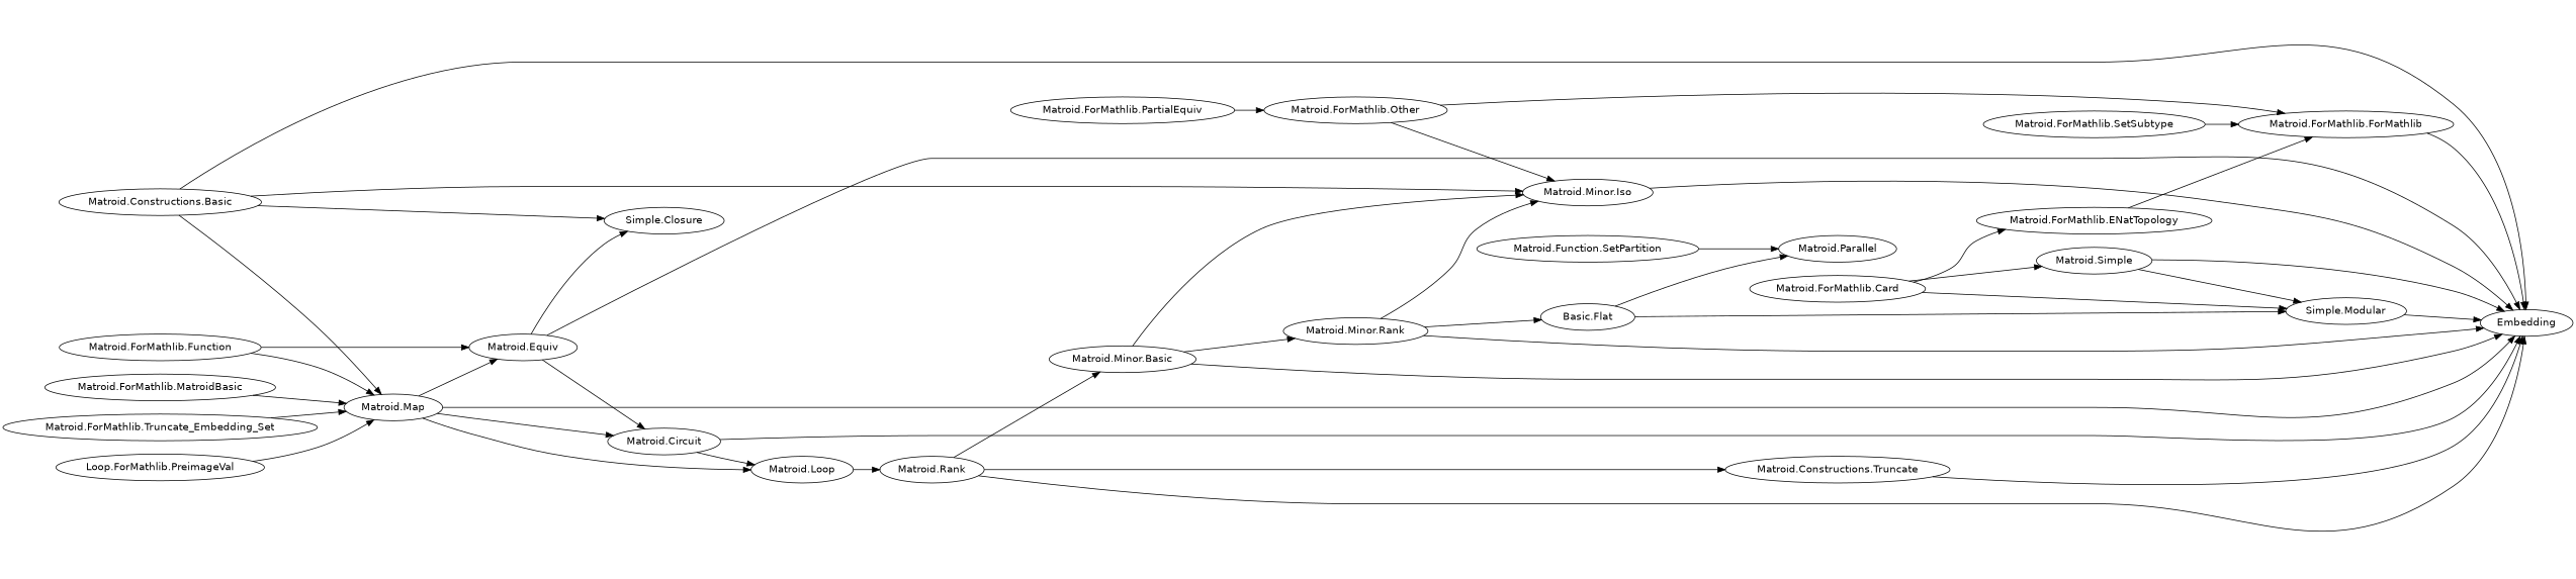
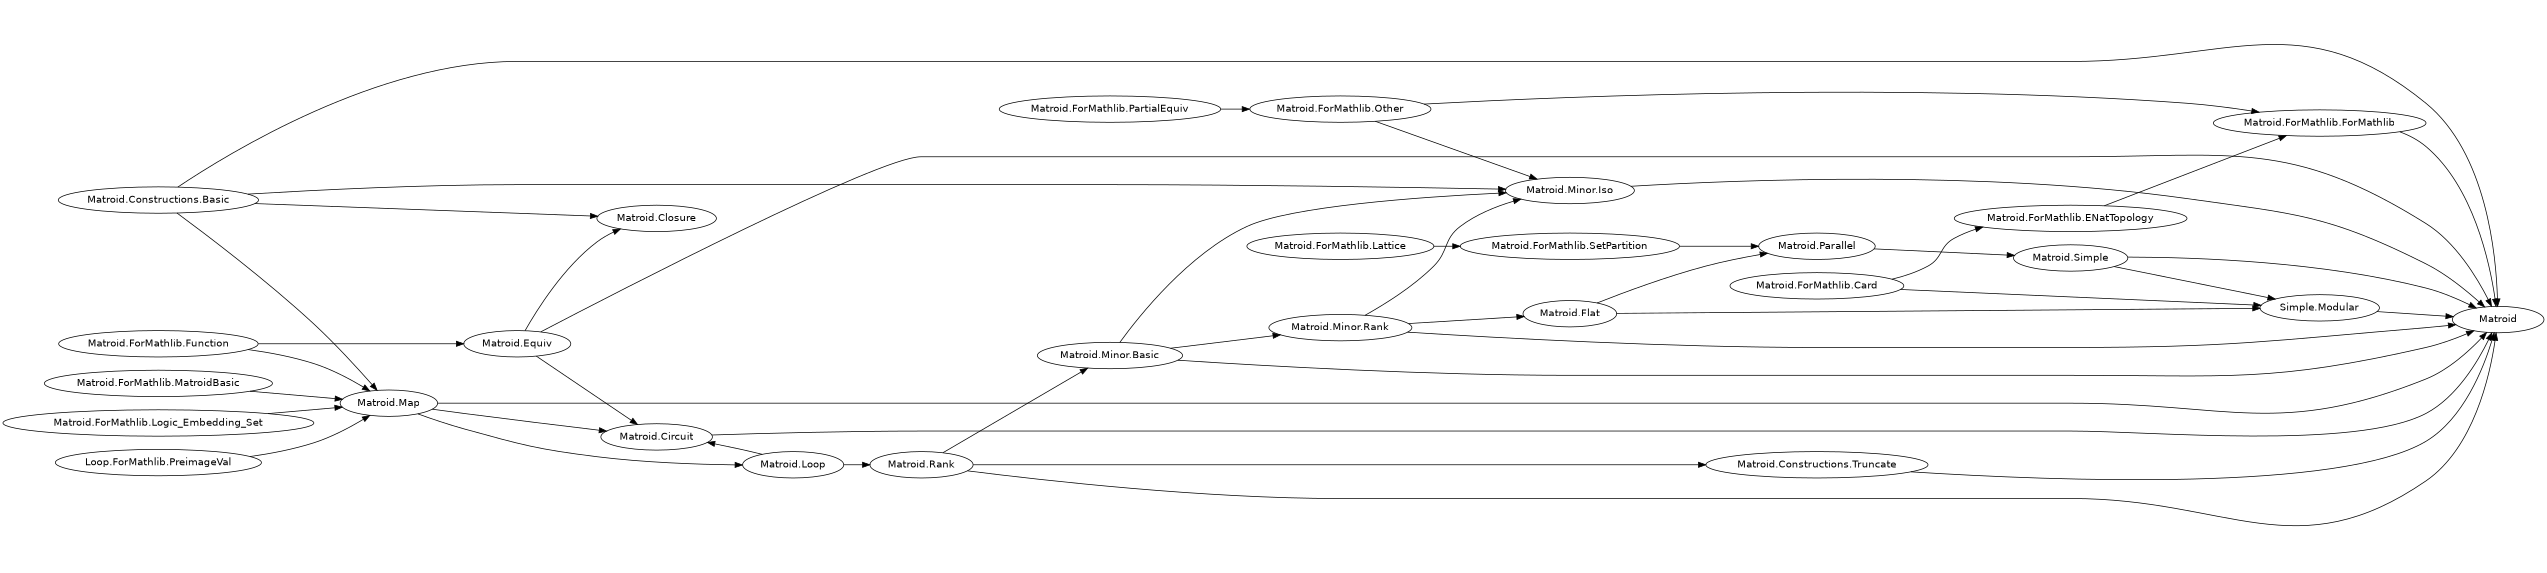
  digraph {
    fontname="DejaVu Sans"
    rankdir=LR
    node [fontname="DejaVu Sans"]
    edge [fontname="DejaVu Sans"]
    "Matroid.Rank"
    "Matroid.Constructions.Truncate"
    "Matroid.Minor.Basic"
-   Matroid [label=Embedding]
+   Matroid
    "Matroid.Minor.Iso"
    "Matroid.Minor.Rank"
    "Matroid.Circuit"
    "Matroid.Loop"
    "Matroid.Map"
    "Matroid.Equiv"
-   "Matroid.Closure" [label="Simple.Closure"]
-   "Matroid.ForMathlib.SetPartition" [label="Matroid.Function.SetPartition"]
+   "Matroid.Closure"
+   "Matroid.ForMathlib.SetPartition"
    "Matroid.Parallel"
    "Matroid.Simple"
-   "Matroid.Flat" [label="Basic.Flat"]
+   "Matroid.Flat"
    n16 [label="Simple.Modular"]
+   "Matroid.ForMathlib.Lattice"
    "Matroid.ForMathlib.Function"
    "Matroid.Constructions.Basic"
-   "Matroid.ForMathlib.Logic_Embedding_Set" [label="Matroid.ForMathlib.Truncate_Embedding_Set"]
+   "Matroid.ForMathlib.Logic_Embedding_Set"
    n21 [label="Loop.ForMathlib.PreimageVal"]
    "Matroid.ForMathlib.MatroidBasic"
    "Matroid.ForMathlib.Other"
    "Matroid.ForMathlib.ForMathlib"
-   "Matroid.ForMathlib.SetSubtype"
    "Matroid.ForMathlib.ENatTopology"
    "Matroid.ForMathlib.Card"
    "Matroid.ForMathlib.PartialEquiv"
    "Matroid.Rank" -> "Matroid.Constructions.Truncate"
    "Matroid.Rank" -> "Matroid.Minor.Basic"
    "Matroid.Rank" -> Matroid
    "Matroid.Constructions.Truncate" -> Matroid
    "Matroid.Minor.Basic" -> Matroid
    "Matroid.Minor.Basic" -> "Matroid.Minor.Iso"
    "Matroid.Minor.Basic" -> "Matroid.Minor.Rank"
    "Matroid.Minor.Iso" -> Matroid
    "Matroid.Minor.Rank" -> Matroid
    "Matroid.Minor.Rank" -> "Matroid.Minor.Iso"
    "Matroid.Minor.Rank" -> "Matroid.Flat"
    "Matroid.Circuit" -> Matroid
-   "Matroid.Circuit" -> "Matroid.Loop"
+   "Matroid.Loop" -> "Matroid.Circuit"
    "Matroid.Loop" -> "Matroid.Rank"
    "Matroid.Map" -> Matroid
    "Matroid.Map" -> "Matroid.Circuit"
    "Matroid.Map" -> "Matroid.Loop"
-   "Matroid.Map" -> "Matroid.Equiv"
    "Matroid.Equiv" -> Matroid
    "Matroid.Equiv" -> "Matroid.Circuit"
    "Matroid.Equiv" -> "Matroid.Closure"
    "Matroid.ForMathlib.SetPartition" -> "Matroid.Parallel"
-   "Matroid.ForMathlib.Card" -> "Matroid.Simple"
+   "Matroid.Parallel" -> "Matroid.Simple"
    "Matroid.Simple" -> Matroid
    "Matroid.Simple" -> n16
    "Matroid.Flat" -> "Matroid.Parallel"
    "Matroid.Flat" -> n16
    n16 -> Matroid
+   "Matroid.ForMathlib.Lattice" -> "Matroid.ForMathlib.SetPartition"
    "Matroid.ForMathlib.Function" -> "Matroid.Map"
    "Matroid.ForMathlib.Function" -> "Matroid.Equiv"
    "Matroid.Constructions.Basic" -> Matroid
    "Matroid.Constructions.Basic" -> "Matroid.Minor.Iso"
    "Matroid.Constructions.Basic" -> "Matroid.Map"
    "Matroid.Constructions.Basic" -> "Matroid.Closure"
    "Matroid.ForMathlib.Logic_Embedding_Set" -> "Matroid.Map"
    n21 -> "Matroid.Map"
    "Matroid.ForMathlib.MatroidBasic" -> "Matroid.Map"
    "Matroid.ForMathlib.Other" -> "Matroid.Minor.Iso"
    "Matroid.ForMathlib.Other" -> "Matroid.ForMathlib.ForMathlib"
    "Matroid.ForMathlib.ForMathlib" -> Matroid
-   "Matroid.ForMathlib.SetSubtype" -> "Matroid.ForMathlib.ForMathlib"
    "Matroid.ForMathlib.ENatTopology" -> "Matroid.ForMathlib.ForMathlib"
    "Matroid.ForMathlib.Card" -> n16
    "Matroid.ForMathlib.Card" -> "Matroid.ForMathlib.ENatTopology"
    "Matroid.ForMathlib.PartialEquiv" -> "Matroid.ForMathlib.Other"
  }
